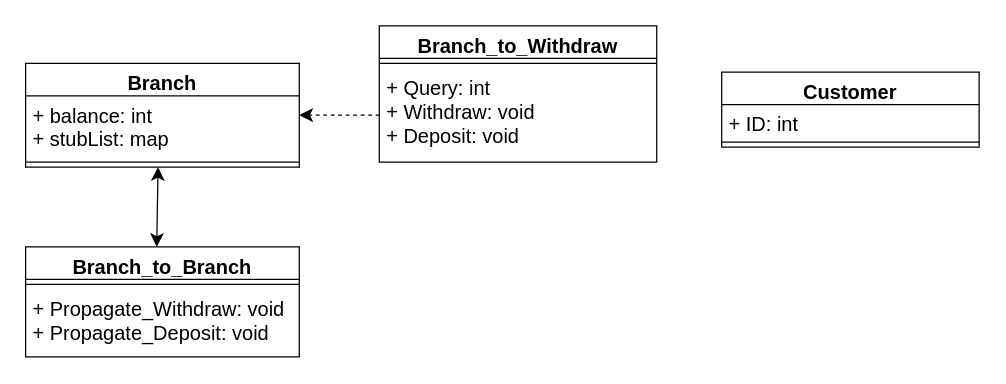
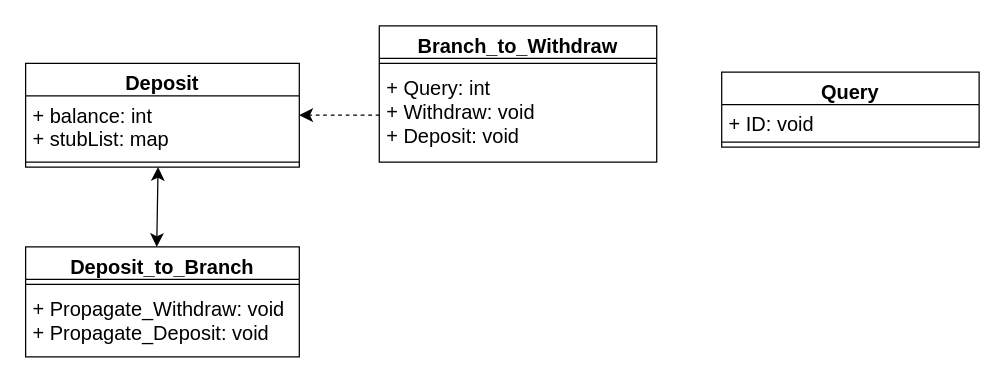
  <mxCell id="0" />
  <mxCell id="1" parent="0" />
  <mxCell id="2" value="Branch_to_Withdraw" style="swimlane;fontStyle=1;align=center;verticalAlign=top;childLayout=stackLayout;horizontal=1;startSize=26;horizontalStack=0;resizeParent=1;resizeParentMax=0;resizeLast=0;collapsible=1;marginBottom=0;whiteSpace=wrap;html=1;fontSize=16;" vertex="1" parent="1"><mxGeometry x="303" y="20" width="222" height="109" as="geometry" /></mxCell>
  <mxCell id="3" value="" style="line;strokeWidth=1;fillColor=none;align=left;verticalAlign=middle;spacingTop=-1;spacingLeft=3;spacingRight=3;rotatable=0;labelPosition=right;points=[];portConstraint=eastwest;strokeColor=inherit;fontSize=16;" vertex="1" parent="2"><mxGeometry y="26" width="222" height="8" as="geometry" /></mxCell>
  <mxCell id="4" value="+ Query: int&lt;br&gt;+ Withdraw: void&lt;br&gt;+ Deposit: void" style="text;strokeColor=none;fillColor=none;align=left;verticalAlign=top;spacingLeft=4;spacingRight=4;overflow=hidden;rotatable=0;points=[[0,0.5],[1,0.5]];portConstraint=eastwest;whiteSpace=wrap;html=1;fontSize=16;" vertex="1" parent="2"><mxGeometry y="34" width="222" height="75" as="geometry" /></mxCell>
- <mxCell id="5" value="Customer" style="swimlane;fontStyle=1;align=center;verticalAlign=top;childLayout=stackLayout;horizontal=1;startSize=26;horizontalStack=0;resizeParent=1;resizeParentMax=0;resizeLast=0;collapsible=1;marginBottom=0;whiteSpace=wrap;html=1;fontSize=16;" vertex="1" parent="1"><mxGeometry x="577" y="57" width="206" height="60" as="geometry" /></mxCell>
- <mxCell id="6" value="+ ID: int" style="text;strokeColor=none;fillColor=none;align=left;verticalAlign=top;spacingLeft=4;spacingRight=4;overflow=hidden;rotatable=0;points=[[0,0.5],[1,0.5]];portConstraint=eastwest;whiteSpace=wrap;html=1;fontSize=16;" vertex="1" parent="5"><mxGeometry y="26" width="206" height="26" as="geometry" /></mxCell>
+ <mxCell id="5" value="Query" style="swimlane;fontStyle=1;align=center;verticalAlign=top;childLayout=stackLayout;horizontal=1;startSize=26;horizontalStack=0;resizeParent=1;resizeParentMax=0;resizeLast=0;collapsible=1;marginBottom=0;whiteSpace=wrap;html=1;fontSize=16;" vertex="1" parent="1"><mxGeometry x="577" y="57" width="206" height="60" as="geometry" /></mxCell>
+ <mxCell id="6" value="+ ID: void" style="text;strokeColor=none;fillColor=none;align=left;verticalAlign=top;spacingLeft=4;spacingRight=4;overflow=hidden;rotatable=0;points=[[0,0.5],[1,0.5]];portConstraint=eastwest;whiteSpace=wrap;html=1;fontSize=16;" vertex="1" parent="5"><mxGeometry y="26" width="206" height="26" as="geometry" /></mxCell>
  <mxCell id="7" value="" style="line;strokeWidth=1;fillColor=none;align=left;verticalAlign=middle;spacingTop=-1;spacingLeft=3;spacingRight=3;rotatable=0;labelPosition=right;points=[];portConstraint=eastwest;strokeColor=inherit;fontSize=16;" vertex="1" parent="5"><mxGeometry y="52" width="206" height="8" as="geometry" /></mxCell>
- <mxCell id="8" value="Branch_to_Branch" style="swimlane;fontStyle=1;align=center;verticalAlign=top;childLayout=stackLayout;horizontal=1;startSize=26;horizontalStack=0;resizeParent=1;resizeParentMax=0;resizeLast=0;collapsible=1;marginBottom=0;whiteSpace=wrap;html=1;fontSize=16;" vertex="1" parent="1"><mxGeometry x="20" y="197" width="219" height="88" as="geometry" /></mxCell>
+ <mxCell id="8" value="Deposit_to_Branch" style="swimlane;fontStyle=1;align=center;verticalAlign=top;childLayout=stackLayout;horizontal=1;startSize=26;horizontalStack=0;resizeParent=1;resizeParentMax=0;resizeLast=0;collapsible=1;marginBottom=0;whiteSpace=wrap;html=1;fontSize=16;" vertex="1" parent="1"><mxGeometry x="20" y="197" width="219" height="88" as="geometry" /></mxCell>
  <mxCell id="9" value="" style="line;strokeWidth=1;fillColor=none;align=left;verticalAlign=middle;spacingTop=-1;spacingLeft=3;spacingRight=3;rotatable=0;labelPosition=right;points=[];portConstraint=eastwest;strokeColor=inherit;fontSize=16;" vertex="1" parent="8"><mxGeometry y="26" width="219" height="8" as="geometry" /></mxCell>
  <mxCell id="10" value="+ Propagate_Withdraw: void&lt;br&gt;+ Propagate_Deposit: void" style="text;strokeColor=none;fillColor=none;align=left;verticalAlign=top;spacingLeft=4;spacingRight=4;overflow=hidden;rotatable=0;points=[[0,0.5],[1,0.5]];portConstraint=eastwest;whiteSpace=wrap;html=1;fontSize=16;" vertex="1" parent="8"><mxGeometry y="34" width="219" height="54" as="geometry" /></mxCell>
- <mxCell id="11" value="Branch" style="swimlane;fontStyle=1;align=center;verticalAlign=top;childLayout=stackLayout;horizontal=1;startSize=26;horizontalStack=0;resizeParent=1;resizeParentMax=0;resizeLast=0;collapsible=1;marginBottom=0;whiteSpace=wrap;html=1;fontSize=16;" vertex="1" parent="1"><mxGeometry x="20" y="50" width="219" height="83" as="geometry" /></mxCell>
+ <mxCell id="11" value="Deposit" style="swimlane;fontStyle=1;align=center;verticalAlign=top;childLayout=stackLayout;horizontal=1;startSize=26;horizontalStack=0;resizeParent=1;resizeParentMax=0;resizeLast=0;collapsible=1;marginBottom=0;whiteSpace=wrap;html=1;fontSize=16;" vertex="1" parent="1"><mxGeometry x="20" y="50" width="219" height="83" as="geometry" /></mxCell>
  <mxCell id="12" value="+ balance: int&lt;br&gt;+ stubList: map" style="text;strokeColor=none;fillColor=none;align=left;verticalAlign=top;spacingLeft=4;spacingRight=4;overflow=hidden;rotatable=0;points=[[0,0.5],[1,0.5]];portConstraint=eastwest;whiteSpace=wrap;html=1;fontSize=16;" vertex="1" parent="11"><mxGeometry y="26" width="219" height="49" as="geometry" /></mxCell>
  <mxCell id="13" value="" style="line;strokeWidth=1;fillColor=none;align=left;verticalAlign=middle;spacingTop=-1;spacingLeft=3;spacingRight=3;rotatable=0;labelPosition=right;points=[];portConstraint=eastwest;strokeColor=inherit;fontSize=16;" vertex="1" parent="11"><mxGeometry y="75" width="219" height="8" as="geometry" /></mxCell>
  <mxCell id="14" value="" style="edgeStyle=none;curved=1;rounded=0;orthogonalLoop=1;jettySize=auto;html=1;fontSize=12;startSize=8;endSize=8;dashed=1;" edge="1" parent="1" source="4" target="11"><mxGeometry relative="1" as="geometry" /></mxCell>
  <mxCell id="15" value="" style="endArrow=classic;startArrow=classic;html=1;rounded=0;fontSize=12;startSize=8;endSize=8;curved=1;entryX=0.484;entryY=1;entryDx=0;entryDy=0;entryPerimeter=0;exitX=0.479;exitY=0;exitDx=0;exitDy=0;exitPerimeter=0;" edge="1" parent="1" source="8" target="13"><mxGeometry width="50" height="50" relative="1" as="geometry"><mxPoint x="112" y="197" as="sourcePoint" /><mxPoint x="162" y="147" as="targetPoint" /></mxGeometry></mxCell>
